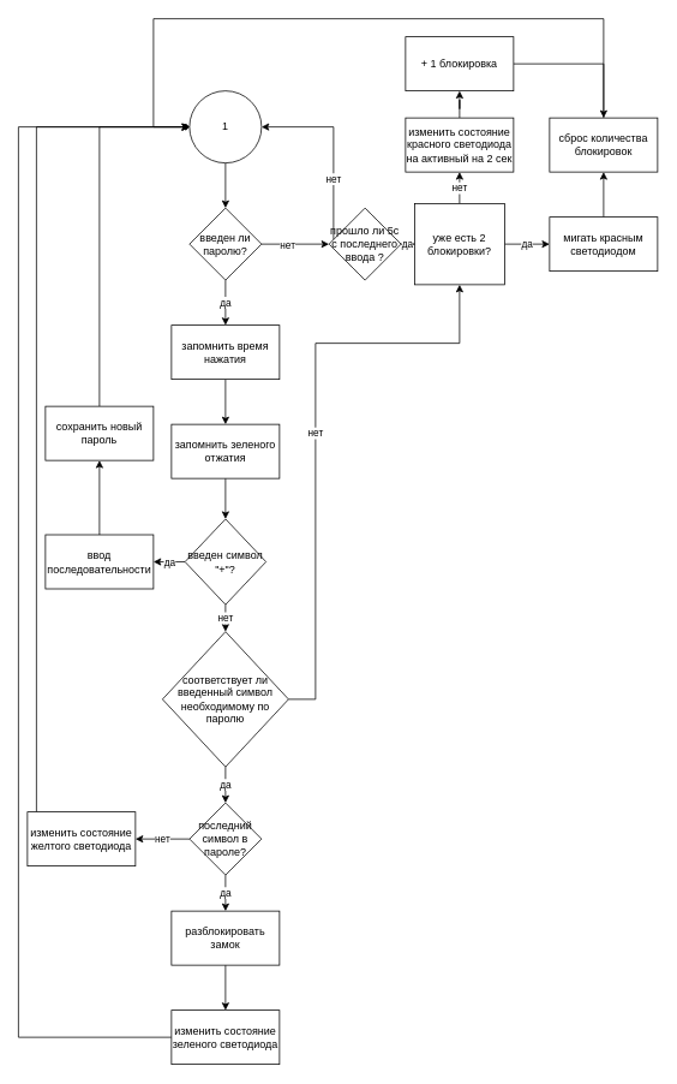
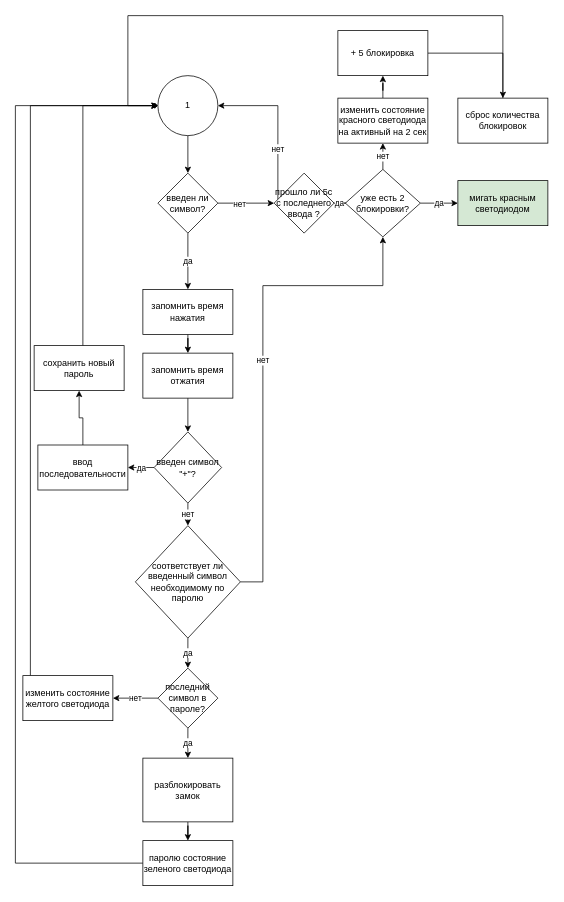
  <mxCell id="0" />
  <mxCell id="1" parent="0" />
  <mxCell id="2" style="edgeStyle=orthogonalEdgeStyle;rounded=0;orthogonalLoop=1;jettySize=auto;html=1;" edge="1" parent="1" source="3" target="7"><mxGeometry relative="1" as="geometry" /></mxCell>
  <mxCell id="3" value="1" style="ellipse;whiteSpace=wrap;html=1;aspect=fixed;" vertex="1" parent="1"><mxGeometry x="210" y="100" width="80" height="80" as="geometry" /></mxCell>
  <mxCell id="4" style="edgeStyle=orthogonalEdgeStyle;rounded=0;orthogonalLoop=1;jettySize=auto;html=1;" edge="1" parent="1" source="7" target="11"><mxGeometry relative="1" as="geometry" /></mxCell>
  <mxCell id="5" value="нет" style="edgeLabel;html=1;align=center;verticalAlign=middle;resizable=0;points=[];" vertex="1" connectable="0" parent="4"><mxGeometry x="-0.25" y="-1" relative="1" as="geometry"><mxPoint as="offset" /></mxGeometry></mxCell>
  <mxCell id="6" value="да" style="edgeStyle=orthogonalEdgeStyle;rounded=0;orthogonalLoop=1;jettySize=auto;html=1;" edge="1" parent="1" source="7" target="24"><mxGeometry relative="1" as="geometry" /></mxCell>
- <mxCell id="7" value="введен ли паролю?" style="rhombus;whiteSpace=wrap;html=1;" vertex="1" parent="1"><mxGeometry x="210" y="230" width="80" height="80" as="geometry" /></mxCell>
+ <mxCell id="7" value="введен ли символ?" style="rhombus;whiteSpace=wrap;html=1;" vertex="1" parent="1"><mxGeometry x="210" y="230" width="80" height="80" as="geometry" /></mxCell>
  <mxCell id="8" style="edgeStyle=orthogonalEdgeStyle;rounded=0;orthogonalLoop=1;jettySize=auto;html=1;entryX=1;entryY=0.5;entryDx=0;entryDy=0;" edge="1" parent="1" source="11" target="3"><mxGeometry relative="1" as="geometry"><Array as="points"><mxPoint x="370" y="140" /></Array></mxGeometry></mxCell>
  <mxCell id="9" value="нет" style="edgeLabel;html=1;align=center;verticalAlign=middle;resizable=0;points=[];" vertex="1" connectable="0" parent="8"><mxGeometry x="-0.336" y="1" relative="1" as="geometry"><mxPoint as="offset" /></mxGeometry></mxCell>
  <mxCell id="10" value="да" style="edgeStyle=orthogonalEdgeStyle;rounded=0;orthogonalLoop=1;jettySize=auto;html=1;" edge="1" parent="1" source="11" target="14"><mxGeometry relative="1" as="geometry" /></mxCell>
  <mxCell id="11" value="прошло ли 5с с последнего ввода ?" style="rhombus;whiteSpace=wrap;html=1;" vertex="1" parent="1"><mxGeometry x="365" y="230" width="80" height="80" as="geometry" /></mxCell>
  <mxCell id="12" value="нет" style="edgeStyle=orthogonalEdgeStyle;rounded=0;orthogonalLoop=1;jettySize=auto;html=1;" edge="1" parent="1" source="14" target="18"><mxGeometry relative="1" as="geometry" /></mxCell>
  <mxCell id="13" value="да" style="edgeStyle=orthogonalEdgeStyle;rounded=0;orthogonalLoop=1;jettySize=auto;html=1;entryX=0;entryY=0.5;entryDx=0;entryDy=0;" edge="1" parent="1" source="14" target="20"><mxGeometry relative="1" as="geometry" /></mxCell>
- <mxCell id="14" value="уже есть 2 блокировки?" style="whiteSpace=wrap;html=1;rounded=0;" vertex="1" parent="1"><mxGeometry x="460" y="225" width="100" height="90" as="geometry" /></mxCell>
+ <mxCell id="14" value="уже есть 2 блокировки?" style="rhombus;whiteSpace=wrap;html=1;" vertex="1" parent="1"><mxGeometry x="460" y="225" width="100" height="90" as="geometry" /></mxCell>
  <mxCell id="15" style="edgeStyle=orthogonalEdgeStyle;rounded=0;orthogonalLoop=1;jettySize=auto;html=1;" edge="1" parent="1" source="16" target="22"><mxGeometry relative="1" as="geometry" /></mxCell>
- <mxCell id="16" value="+ 1 блокировка" style="rounded=0;whiteSpace=wrap;html=1;" vertex="1" parent="1"><mxGeometry x="450" y="40" width="120" height="60" as="geometry" /></mxCell>
+ <mxCell id="16" value="+ 5 блокировка" style="rounded=0;whiteSpace=wrap;html=1;" vertex="1" parent="1"><mxGeometry x="450" y="40" width="120" height="60" as="geometry" /></mxCell>
  <mxCell id="17" style="edgeStyle=orthogonalEdgeStyle;rounded=0;orthogonalLoop=1;jettySize=auto;html=1;entryX=0.5;entryY=1;entryDx=0;entryDy=0;" edge="1" parent="1" source="18" target="16"><mxGeometry relative="1" as="geometry" /></mxCell>
  <mxCell id="18" value="изменить состояние красного светодиода на активный на 2 сек" style="rounded=0;whiteSpace=wrap;html=1;" vertex="1" parent="1"><mxGeometry x="450" y="130" width="120" height="60" as="geometry" /></mxCell>
- <mxCell id="19" style="edgeStyle=orthogonalEdgeStyle;rounded=0;orthogonalLoop=1;jettySize=auto;html=1;" edge="1" parent="1" source="20" target="22"><mxGeometry relative="1" as="geometry" /></mxCell>
- <mxCell id="20" value="мигать красным светодиодом" style="rounded=0;whiteSpace=wrap;html=1;" vertex="1" parent="1"><mxGeometry x="610" y="240" width="120" height="60" as="geometry" /></mxCell>
+ <mxCell id="20" value="мигать красным светодиодом" style="rounded=0;whiteSpace=wrap;html=1;fillColor=#d5e8d4;" vertex="1" parent="1"><mxGeometry x="610" y="240" width="120" height="60" as="geometry" /></mxCell>
  <mxCell id="21" style="edgeStyle=orthogonalEdgeStyle;rounded=0;orthogonalLoop=1;jettySize=auto;html=1;entryX=0;entryY=0.5;entryDx=0;entryDy=0;" edge="1" parent="1" source="22" target="3"><mxGeometry relative="1" as="geometry"><Array as="points"><mxPoint x="670" y="20" /><mxPoint x="170" y="20" /><mxPoint x="170" y="140" /></Array></mxGeometry></mxCell>
  <mxCell id="22" value="сброс количества блокировок" style="rounded=0;whiteSpace=wrap;html=1;" vertex="1" parent="1"><mxGeometry x="610" y="130" width="120" height="60" as="geometry" /></mxCell>
  <mxCell id="23" style="edgeStyle=orthogonalEdgeStyle;rounded=0;orthogonalLoop=1;jettySize=auto;html=1;entryX=0.5;entryY=0;entryDx=0;entryDy=0;" edge="1" parent="1" source="24" target="26"><mxGeometry relative="1" as="geometry" /></mxCell>
- <mxCell id="24" value="запомнить время нажатия" style="rounded=0;whiteSpace=wrap;html=1;" vertex="1" parent="1"><mxGeometry x="190" y="360" width="120" height="60" as="geometry" /></mxCell>
+ <mxCell id="24" value="запомнить время нажатия" style="rounded=0;whiteSpace=wrap;html=1;" vertex="1" parent="1"><mxGeometry x="190" y="385" width="120" height="60" as="geometry" /></mxCell>
  <mxCell id="25" style="edgeStyle=orthogonalEdgeStyle;rounded=0;orthogonalLoop=1;jettySize=auto;html=1;entryX=0.5;entryY=0;entryDx=0;entryDy=0;" edge="1" parent="1" source="26" target="32"><mxGeometry relative="1" as="geometry" /></mxCell>
- <mxCell id="26" value="запомнить зеленого отжатия" style="rounded=0;whiteSpace=wrap;html=1;" vertex="1" parent="1"><mxGeometry x="190" y="470" width="120" height="60" as="geometry" /></mxCell>
+ <mxCell id="26" value="запомнить время отжатия" style="rounded=0;whiteSpace=wrap;html=1;" vertex="1" parent="1"><mxGeometry x="190" y="470" width="120" height="60" as="geometry" /></mxCell>
  <mxCell id="27" value="нет" style="edgeStyle=orthogonalEdgeStyle;rounded=0;orthogonalLoop=1;jettySize=auto;html=1;entryX=0.5;entryY=1;entryDx=0;entryDy=0;" edge="1" parent="1" source="29" target="14"><mxGeometry relative="1" as="geometry"><Array as="points"><mxPoint x="350" y="775" /><mxPoint x="350" y="380" /><mxPoint x="510" y="380" /></Array></mxGeometry></mxCell>
  <mxCell id="28" value="да" style="edgeStyle=orthogonalEdgeStyle;rounded=0;orthogonalLoop=1;jettySize=auto;html=1;" edge="1" parent="1" source="29" target="35"><mxGeometry relative="1" as="geometry" /></mxCell>
  <mxCell id="29" value="соответствует ли введенный символ необходимому по паролю" style="rhombus;whiteSpace=wrap;html=1;" vertex="1" parent="1"><mxGeometry x="180" y="700" width="140" height="150" as="geometry" /></mxCell>
  <mxCell id="30" value="нет" style="edgeStyle=orthogonalEdgeStyle;rounded=0;orthogonalLoop=1;jettySize=auto;html=1;entryX=0.5;entryY=0;entryDx=0;entryDy=0;" edge="1" parent="1" source="32" target="29"><mxGeometry relative="1" as="geometry" /></mxCell>
  <mxCell id="31" value="да" style="edgeStyle=orthogonalEdgeStyle;rounded=0;orthogonalLoop=1;jettySize=auto;html=1;" edge="1" parent="1" source="32" target="43"><mxGeometry relative="1" as="geometry" /></mxCell>
  <mxCell id="32" value="введен символ &quot;+&quot;?" style="rhombus;whiteSpace=wrap;html=1;" vertex="1" parent="1"><mxGeometry x="205" y="575" width="90" height="95" as="geometry" /></mxCell>
  <mxCell id="33" value="да" style="edgeStyle=orthogonalEdgeStyle;rounded=0;orthogonalLoop=1;jettySize=auto;html=1;" edge="1" parent="1" source="35" target="39"><mxGeometry relative="1" as="geometry" /></mxCell>
  <mxCell id="34" value="нет" style="edgeStyle=orthogonalEdgeStyle;rounded=0;orthogonalLoop=1;jettySize=auto;html=1;" edge="1" parent="1" source="35" target="41"><mxGeometry relative="1" as="geometry" /></mxCell>
  <mxCell id="35" value="последний символ в пароле?" style="rhombus;whiteSpace=wrap;html=1;" vertex="1" parent="1"><mxGeometry x="210" y="890" width="80" height="80" as="geometry" /></mxCell>
  <mxCell id="36" style="edgeStyle=orthogonalEdgeStyle;rounded=0;orthogonalLoop=1;jettySize=auto;html=1;entryX=0;entryY=0.5;entryDx=0;entryDy=0;endArrow=diamond;" edge="1" parent="1" source="37" target="3"><mxGeometry relative="1" as="geometry"><Array as="points"><mxPoint x="20" y="1150" /><mxPoint x="20" y="140" /></Array></mxGeometry></mxCell>
- <mxCell id="37" value="изменить состояние зеленого светодиода" style="rounded=0;whiteSpace=wrap;html=1;" vertex="1" parent="1"><mxGeometry x="190" y="1120" width="120" height="60" as="geometry" /></mxCell>
+ <mxCell id="37" value="паролю состояние зеленого светодиода" style="rounded=0;whiteSpace=wrap;html=1;" vertex="1" parent="1"><mxGeometry x="190" y="1120" width="120" height="60" as="geometry" /></mxCell>
  <mxCell id="38" style="edgeStyle=orthogonalEdgeStyle;rounded=0;orthogonalLoop=1;jettySize=auto;html=1;entryX=0.5;entryY=0;entryDx=0;entryDy=0;" edge="1" parent="1" source="39" target="37"><mxGeometry relative="1" as="geometry" /></mxCell>
- <mxCell id="39" value="разблокировать замок" style="rounded=0;whiteSpace=wrap;html=1;" vertex="1" parent="1"><mxGeometry x="190" y="1010" width="120" height="60" as="geometry" /></mxCell>
+ <mxCell id="39" value="разблокировать замок" style="rounded=0;whiteSpace=wrap;html=1;" vertex="1" parent="1"><mxGeometry x="190" y="1010" width="120" height="85" as="geometry" /></mxCell>
  <mxCell id="40" style="edgeStyle=orthogonalEdgeStyle;rounded=0;orthogonalLoop=1;jettySize=auto;html=1;entryX=0;entryY=0.5;entryDx=0;entryDy=0;" edge="1" parent="1" source="41" target="3"><mxGeometry relative="1" as="geometry"><Array as="points"><mxPoint x="40" y="140" /></Array></mxGeometry></mxCell>
  <mxCell id="41" value="изменить состояние желтого светодиода" style="rounded=0;whiteSpace=wrap;html=1;" vertex="1" parent="1"><mxGeometry x="30" y="900" width="120" height="60" as="geometry" /></mxCell>
  <mxCell id="42" style="edgeStyle=orthogonalEdgeStyle;rounded=0;orthogonalLoop=1;jettySize=auto;html=1;" edge="1" parent="1" source="43" target="45"><mxGeometry relative="1" as="geometry"><mxPoint x="110" y="560" as="targetPoint" /></mxGeometry></mxCell>
  <mxCell id="43" value="ввод последовательности" style="rounded=0;whiteSpace=wrap;html=1;" vertex="1" parent="1"><mxGeometry x="50" y="592.5" width="120" height="60" as="geometry" /></mxCell>
  <mxCell id="44" style="edgeStyle=orthogonalEdgeStyle;rounded=0;orthogonalLoop=1;jettySize=auto;html=1;entryX=0;entryY=0.5;entryDx=0;entryDy=0;" edge="1" parent="1" source="45" target="3"><mxGeometry relative="1" as="geometry"><Array as="points"><mxPoint x="110" y="140" /></Array></mxGeometry></mxCell>
- <mxCell id="45" value="сохранить новый пароль" style="rounded=0;whiteSpace=wrap;html=1;" vertex="1" parent="1"><mxGeometry x="50" y="450" width="120" height="60" as="geometry" /></mxCell>
+ <mxCell id="45" value="сохранить новый пароль" style="rounded=0;whiteSpace=wrap;html=1;" vertex="1" parent="1"><mxGeometry x="45" y="460" width="120" height="60" as="geometry" /></mxCell>
